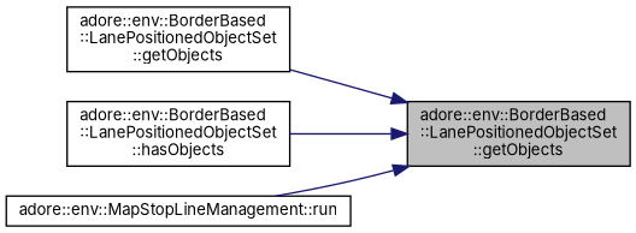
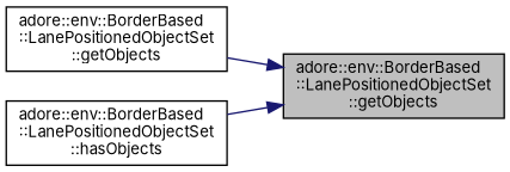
  digraph {
    rankdir=RL
    fontname=Inter
    node [color=black fillcolor=white fontname=Inter fontsize=10 shape=record style=filled]
    edge [color=midnightblue dir=back fontname=Inter fontsize=10 labelfontname=Helvetica labelfontsize=10 style=solid]
    n1 [fillcolor=grey75 fontcolor=black height=0.2 label="adore::env::BorderBased\l::LanePositionedObjectSet\l::getObjects" width=0.4]
    n2 [height=0.2 label="adore::env::BorderBased\l::LanePositionedObjectSet\l::getObjects" width=0.4]
    n3 [height=0.2 label="adore::env::BorderBased\l::LanePositionedObjectSet\l::hasObjects" width=0.4]
-   n4 [height=0.2 label="adore::env::MapStopLineManagement::run" width=0.4]
    n1 -> n2
    n1 -> n3
-   n1 -> n4
  }
